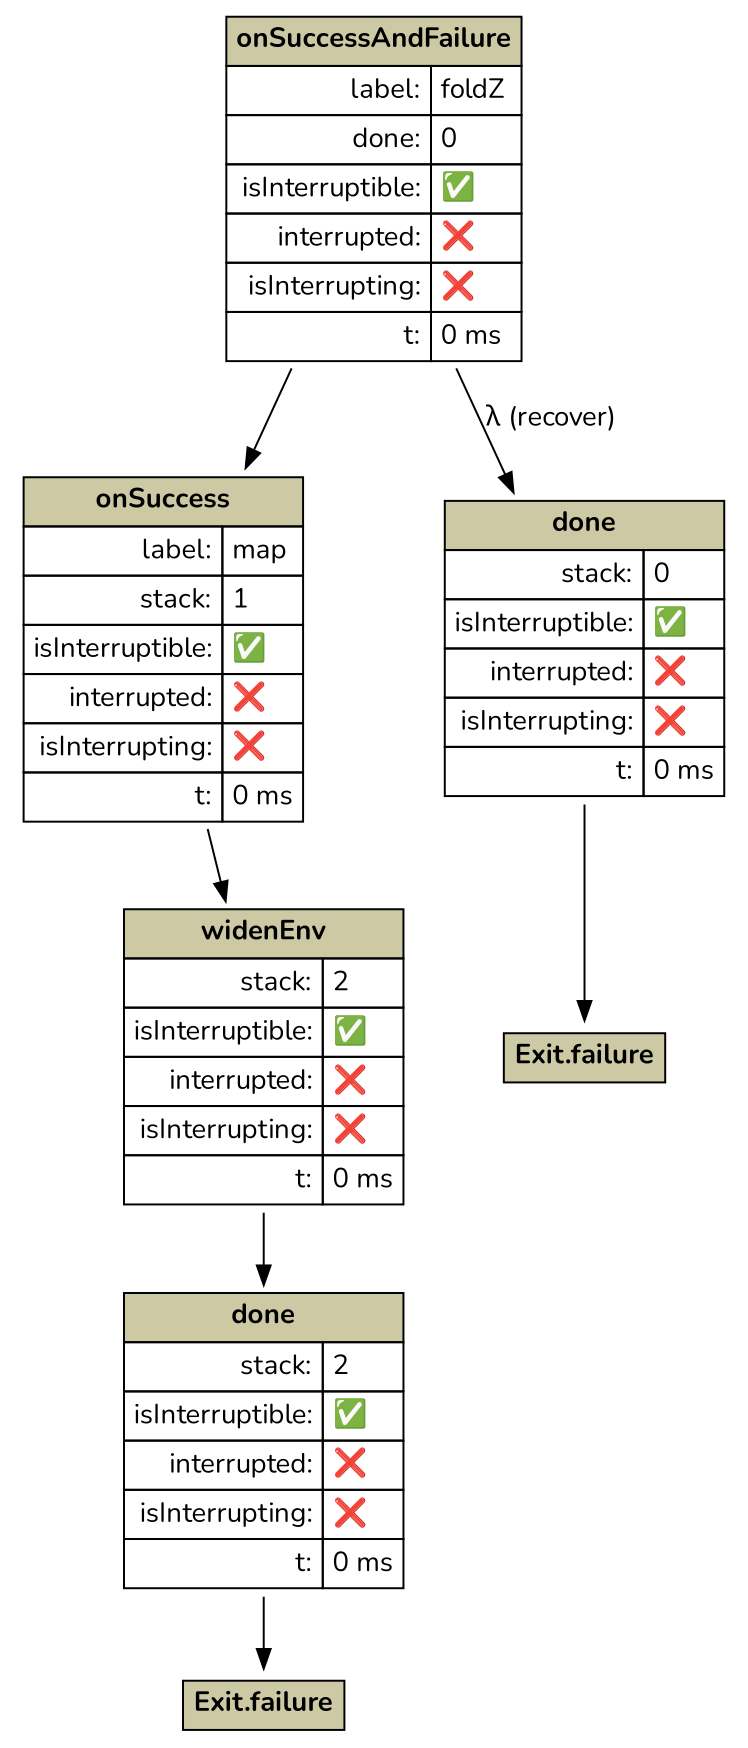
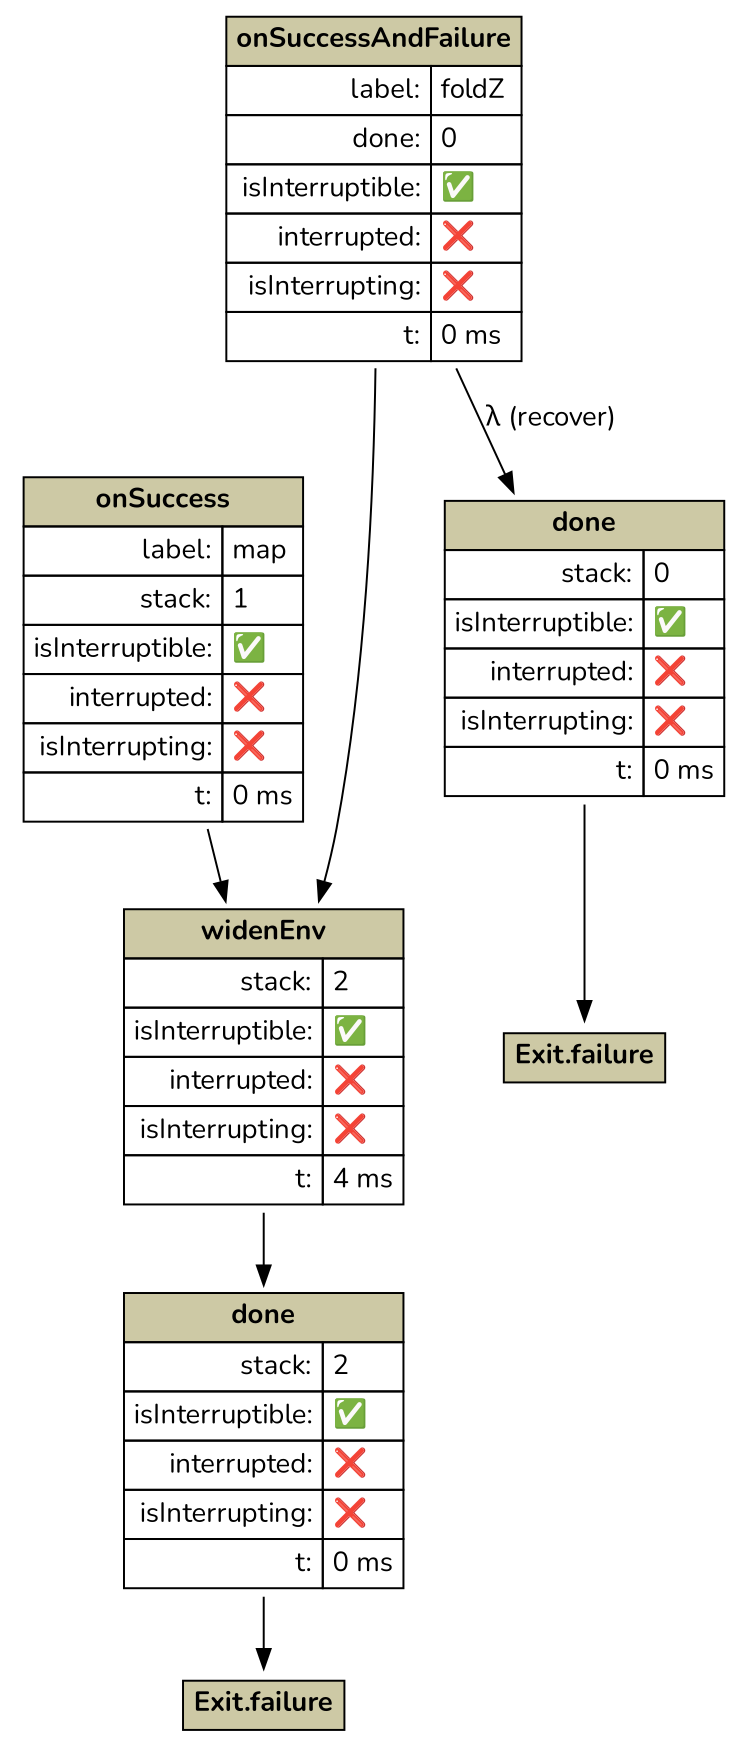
  digraph {
    fontname=Nunito
    node [fontname=Nunito shape=none]
    edge [fontname=Nunito]
    n1 [label=<<table CELLPADDING="4" BORDER="0" CELLBORDER="1" CELLSPACING="0"><tr><td BGCOLOR="lemonchiffon3" colspan='2'><b>onSuccessAndFailure</b></td></tr><tr><td align='right'>label:</td><td align='left'>foldZ</td></tr><tr><td align='right'>done:</td><td align='left'>0</td></tr><tr><td align='right'>isInterruptible:</td><td align='left'>✅</td></tr><tr><td align='right'>interrupted:</td><td align='left'>❌</td></tr><tr><td align='right'>isInterrupting:</td><td align='left'>❌</td></tr><tr><td align='right'>t:</td><td align='left'>0 ms</td></tr></table>>]
    n2 [label=<<table CELLPADDING="4" BORDER="0" CELLBORDER="1" CELLSPACING="0"><tr><td BGCOLOR="lemonchiffon3" colspan='2'><b>onSuccess</b></td></tr><tr><td align='right'>label:</td><td align='left'>map</td></tr><tr><td align='right'>stack:</td><td align='left'>1</td></tr><tr><td align='right'>isInterruptible:</td><td align='left'>✅</td></tr><tr><td align='right'>interrupted:</td><td align='left'>❌</td></tr><tr><td align='right'>isInterrupting:</td><td align='left'>❌</td></tr><tr><td align='right'>t:</td><td align='left'>0 ms</td></tr></table>>]
    n3 [label=<<table CELLPADDING="4" BORDER="0" CELLBORDER="1" CELLSPACING="0"><tr><td BGCOLOR="lemonchiffon3" colspan='2'><b>done</b></td></tr><tr><td align='right'>stack:</td><td align='left'>0</td></tr><tr><td align='right'>isInterruptible:</td><td align='left'>✅</td></tr><tr><td align='right'>interrupted:</td><td align='left'>❌</td></tr><tr><td align='right'>isInterrupting:</td><td align='left'>❌</td></tr><tr><td align='right'>t:</td><td align='left'>0 ms</td></tr></table>>]
-   n4 [label=<<table CELLPADDING="4" BORDER="0" CELLBORDER="1" CELLSPACING="0"><tr><td BGCOLOR="lemonchiffon3" colspan='2'><b>widenEnv</b></td></tr><tr><td align='right'>stack:</td><td align='left'>2</td></tr><tr><td align='right'>isInterruptible:</td><td align='left'>✅</td></tr><tr><td align='right'>interrupted:</td><td align='left'>❌</td></tr><tr><td align='right'>isInterrupting:</td><td align='left'>❌</td></tr><tr><td align='right'>t:</td><td align='left'>0 ms</td></tr></table>>]
+   n4 [label=<<table CELLPADDING="4" BORDER="0" CELLBORDER="1" CELLSPACING="0"><tr><td BGCOLOR="lemonchiffon3" colspan='2'><b>widenEnv</b></td></tr><tr><td align='right'>stack:</td><td align='left'>2</td></tr><tr><td align='right'>isInterruptible:</td><td align='left'>✅</td></tr><tr><td align='right'>interrupted:</td><td align='left'>❌</td></tr><tr><td align='right'>isInterrupting:</td><td align='left'>❌</td></tr><tr><td align='right'>t:</td><td align='left'>4 ms</td></tr></table>>]
    n5 [label=<<table CELLPADDING="4" BORDER="0" CELLBORDER="1" CELLSPACING="0"><tr><td BGCOLOR="lemonchiffon3" colspan='2'><b>Exit.failure</b></td></tr></table>>]
    n6 [label=<<table CELLPADDING="4" BORDER="0" CELLBORDER="1" CELLSPACING="0"><tr><td BGCOLOR="lemonchiffon3" colspan='2'><b>done</b></td></tr><tr><td align='right'>stack:</td><td align='left'>2</td></tr><tr><td align='right'>isInterruptible:</td><td align='left'>✅</td></tr><tr><td align='right'>interrupted:</td><td align='left'>❌</td></tr><tr><td align='right'>isInterrupting:</td><td align='left'>❌</td></tr><tr><td align='right'>t:</td><td align='left'>0 ms</td></tr></table>>]
    n7 [label=<<table CELLPADDING="4" BORDER="0" CELLBORDER="1" CELLSPACING="0"><tr><td BGCOLOR="lemonchiffon3" colspan='2'><b>Exit.failure</b></td></tr></table>>]
-   n1 -> n2
+   n1 -> n4
    n1 -> n3 [label="λ (recover)"]
    n2 -> n4
    n3 -> n5
    n4 -> n6
    n6 -> n7
  }
